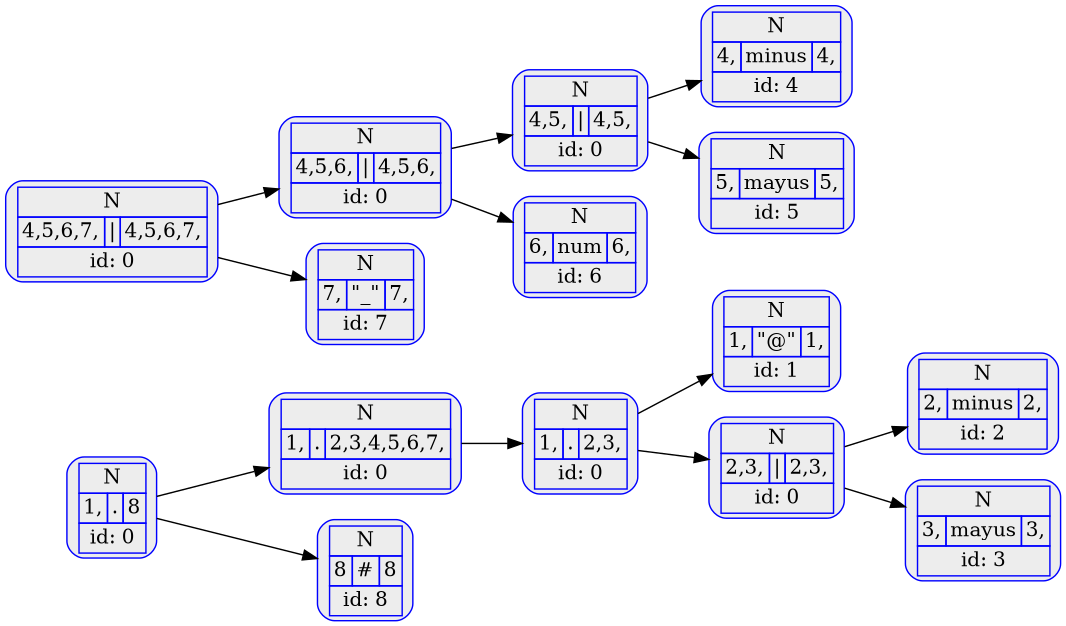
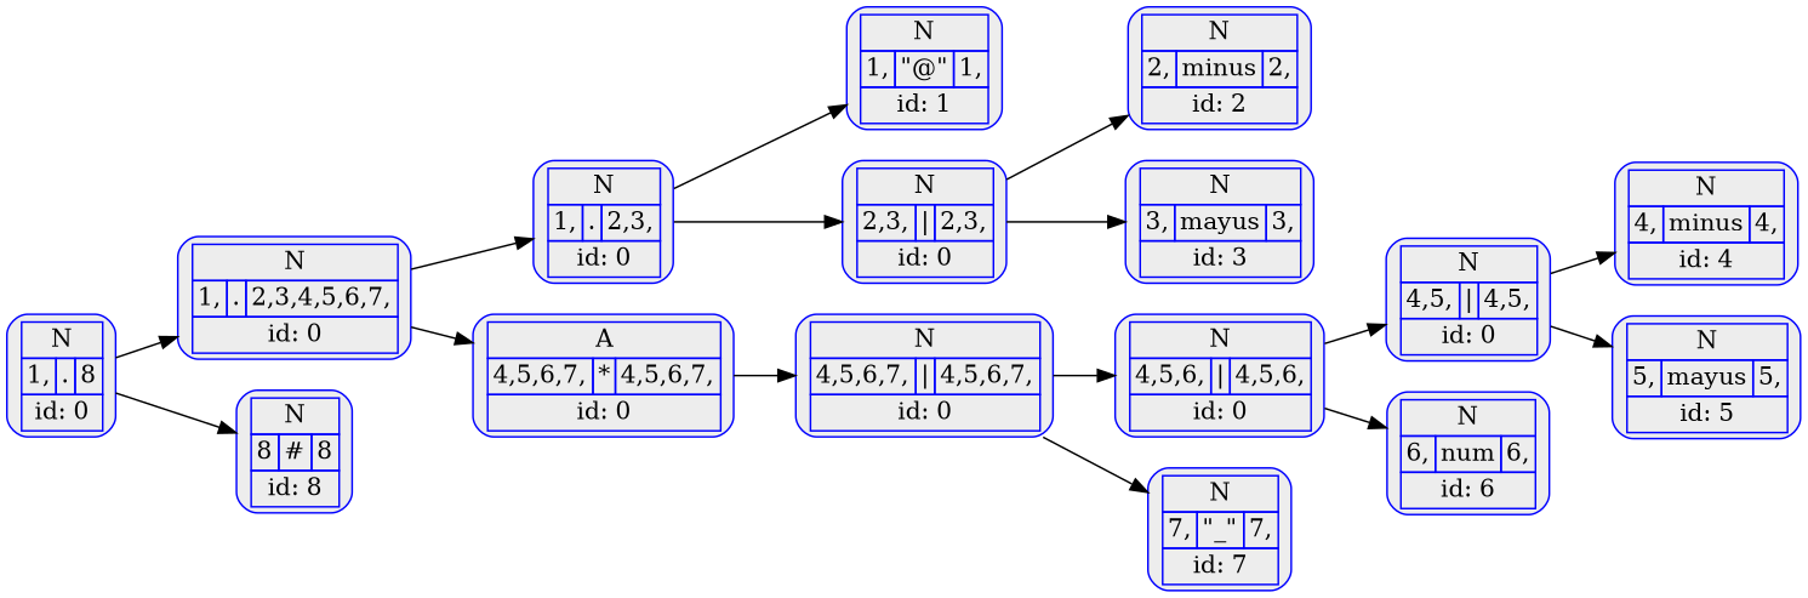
  digraph {
    concentrate=true
    rankdir=LR
    node [color=blue fillcolor=gray93 shape=box style="rounded,filled"]
    n1 [label=<  <table border='0' cellborder='1' color='blue' cellspacing='0'> <tr><td colspan="3">N</td></tr> <tr><td>1,</td><td>.</td><td>8</td></tr> <tr><td colspan="3">id: 0</td></tr>  </table> >]
    n2 [label=<  <table border='0' cellborder='1' color='blue' cellspacing='0'> <tr><td colspan="3">N</td></tr> <tr><td>1,</td><td>.</td><td>2,3,4,5,6,7,</td></tr> <tr><td colspan="3">id: 0</td></tr>  </table> >]
    n3 [label=<  <table border='0' cellborder='1' color='blue' cellspacing='0'> <tr><td colspan="3">N</td></tr> <tr><td>8</td><td>#</td><td>8</td></tr> <tr><td colspan="3">id: 8</td></tr>  </table> >]
    n4 [label=<  <table border='0' cellborder='1' color='blue' cellspacing='0'> <tr><td colspan="3">N</td></tr> <tr><td>1,</td><td>.</td><td>2,3,</td></tr> <tr><td colspan="3">id: 0</td></tr>  </table> >]
+   n5 [label=<  <table border='0' cellborder='1' color='blue' cellspacing='0'> <tr><td colspan="3">A</td></tr> <tr><td>4,5,6,7,</td><td>*</td><td>4,5,6,7,</td></tr> <tr><td colspan="3">id: 0</td></tr>  </table> >]
    n6 [label=<  <table border='0' cellborder='1' color='blue' cellspacing='0'> <tr><td colspan="3">N</td></tr> <tr><td>1,</td><td>"@"</td><td>1,</td></tr> <tr><td colspan="3">id: 1</td></tr>  </table> >]
    n7 [label=<  <table border='0' cellborder='1' color='blue' cellspacing='0'> <tr><td colspan="3">N</td></tr> <tr><td>2,3,</td><td>|</td><td>2,3,</td></tr> <tr><td colspan="3">id: 0</td></tr>  </table> >]
    n8 [label=<  <table border='0' cellborder='1' color='blue' cellspacing='0'> <tr><td colspan="3">N</td></tr> <tr><td>2,</td><td>minus</td><td>2,</td></tr> <tr><td colspan="3">id: 2</td></tr>  </table> >]
    n9 [label=<  <table border='0' cellborder='1' color='blue' cellspacing='0'> <tr><td colspan="3">N</td></tr> <tr><td>3,</td><td>mayus</td><td>3,</td></tr> <tr><td colspan="3">id: 3</td></tr>  </table> >]
    n10 [label=<  <table border='0' cellborder='1' color='blue' cellspacing='0'> <tr><td colspan="3">N</td></tr> <tr><td>4,5,6,7,</td><td>|</td><td>4,5,6,7,</td></tr> <tr><td colspan="3">id: 0</td></tr>  </table> >]
    n11 [label=<  <table border='0' cellborder='1' color='blue' cellspacing='0'> <tr><td colspan="3">N</td></tr> <tr><td>4,5,6,</td><td>|</td><td>4,5,6,</td></tr> <tr><td colspan="3">id: 0</td></tr>  </table> >]
    n12 [label=<  <table border='0' cellborder='1' color='blue' cellspacing='0'> <tr><td colspan="3">N</td></tr> <tr><td>7,</td><td>"_"</td><td>7,</td></tr> <tr><td colspan="3">id: 7</td></tr>  </table> >]
    n13 [label=<  <table border='0' cellborder='1' color='blue' cellspacing='0'> <tr><td colspan="3">N</td></tr> <tr><td>4,5,</td><td>|</td><td>4,5,</td></tr> <tr><td colspan="3">id: 0</td></tr>  </table> >]
    n14 [label=<  <table border='0' cellborder='1' color='blue' cellspacing='0'> <tr><td colspan="3">N</td></tr> <tr><td>6,</td><td>num</td><td>6,</td></tr> <tr><td colspan="3">id: 6</td></tr>  </table> >]
    n15 [label=<  <table border='0' cellborder='1' color='blue' cellspacing='0'> <tr><td colspan="3">N</td></tr> <tr><td>4,</td><td>minus</td><td>4,</td></tr> <tr><td colspan="3">id: 4</td></tr>  </table> >]
    n16 [label=<  <table border='0' cellborder='1' color='blue' cellspacing='0'> <tr><td colspan="3">N</td></tr> <tr><td>5,</td><td>mayus</td><td>5,</td></tr> <tr><td colspan="3">id: 5</td></tr>  </table> >]
    n1 -> n2
    n1 -> n3
    n2 -> n4
+   n2 -> n5
    n4 -> n6
    n4 -> n7
+   n5 -> n10
    n7 -> n8
    n7 -> n9
    n10 -> n11
    n10 -> n12
    n11 -> n13
    n11 -> n14
    n13 -> n15
    n13 -> n16
  }
